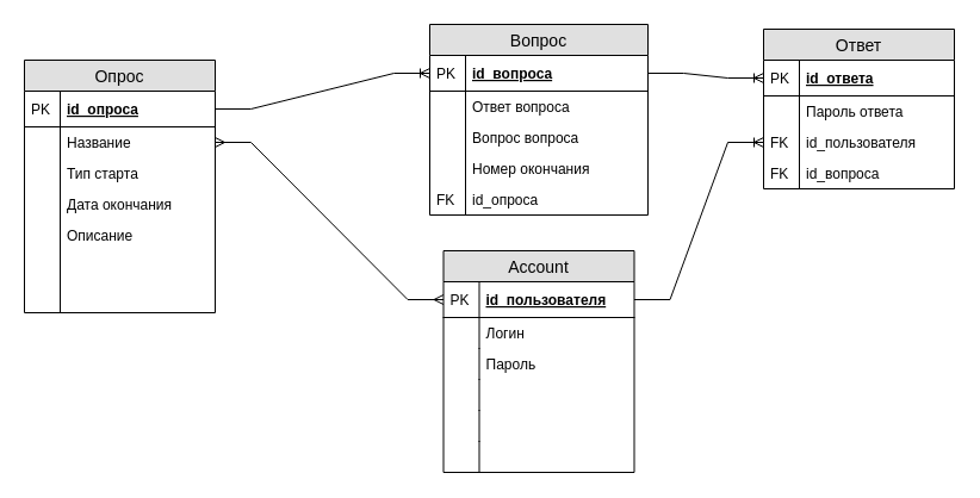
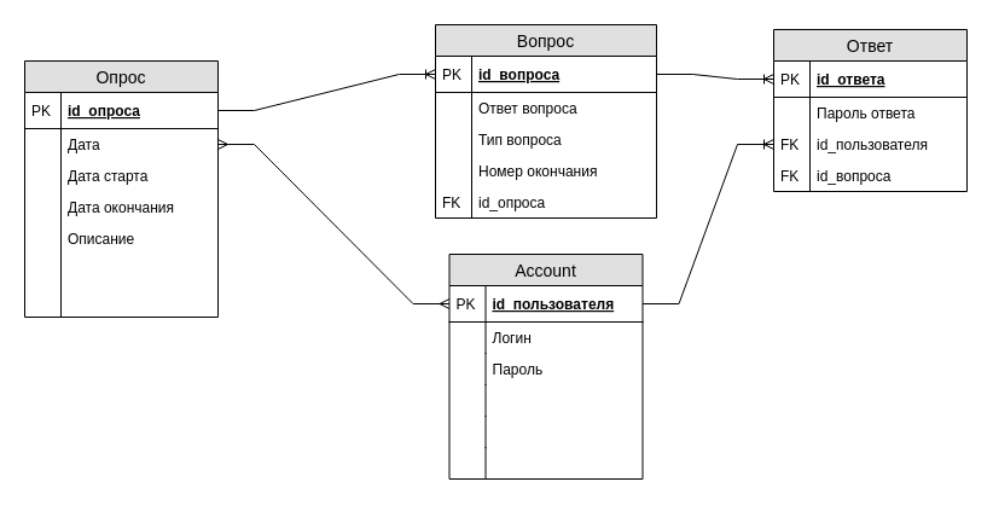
  <mxCell id="0" />
  <mxCell id="1" parent="0" />
  <mxCell id="2" value="Account" style="swimlane;fontStyle=0;childLayout=stackLayout;horizontal=1;startSize=26;fillColor=#e0e0e0;horizontalStack=0;resizeParent=1;resizeParentMax=0;resizeLast=0;collapsible=1;marginBottom=0;swimlaneFillColor=#ffffff;align=center;fontSize=14;" parent="1" vertex="1"><mxGeometry x="371.5" y="210" width="160" height="186" as="geometry" /></mxCell>
  <mxCell id="3" value="id_пользователя" style="shape=partialRectangle;top=0;left=0;right=0;bottom=1;align=left;verticalAlign=middle;fillColor=none;spacingLeft=34;spacingRight=4;overflow=hidden;rotatable=0;points=[[0,0.5],[1,0.5]];portConstraint=eastwest;dropTarget=0;fontStyle=5;fontSize=12;" parent="2" vertex="1"><mxGeometry y="26" width="160" height="30" as="geometry" /></mxCell>
  <mxCell id="4" value="PK" style="shape=partialRectangle;top=0;left=0;bottom=0;fillColor=none;align=left;verticalAlign=middle;spacingLeft=4;spacingRight=4;overflow=hidden;rotatable=0;points=[];portConstraint=eastwest;part=1;fontSize=12;" parent="3" vertex="1" connectable="0"><mxGeometry width="30" height="30" as="geometry" /></mxCell>
  <mxCell id="5" value="Логин" style="shape=partialRectangle;top=0;left=0;right=0;bottom=0;align=left;verticalAlign=top;fillColor=none;spacingLeft=34;spacingRight=4;overflow=hidden;rotatable=0;points=[[0,0.5],[1,0.5]];portConstraint=eastwest;dropTarget=0;fontSize=12;" parent="2" vertex="1"><mxGeometry y="56" width="160" height="26" as="geometry" /></mxCell>
  <mxCell id="6" value="" style="shape=partialRectangle;top=0;left=0;bottom=0;fillColor=none;align=left;verticalAlign=top;spacingLeft=4;spacingRight=4;overflow=hidden;rotatable=0;points=[];portConstraint=eastwest;part=1;fontSize=12;" parent="5" vertex="1" connectable="0"><mxGeometry width="30" height="26" as="geometry" /></mxCell>
  <mxCell id="7" value="Пароль" style="shape=partialRectangle;top=0;left=0;right=0;bottom=0;align=left;verticalAlign=top;fillColor=none;spacingLeft=34;spacingRight=4;overflow=hidden;rotatable=0;points=[[0,0.5],[1,0.5]];portConstraint=eastwest;dropTarget=0;fontSize=12;" parent="2" vertex="1"><mxGeometry y="82" width="160" height="26" as="geometry" /></mxCell>
  <mxCell id="8" value="" style="shape=partialRectangle;top=0;left=0;bottom=0;fillColor=none;align=left;verticalAlign=top;spacingLeft=4;spacingRight=4;overflow=hidden;rotatable=0;points=[];portConstraint=eastwest;part=1;fontSize=12;" parent="7" vertex="1" connectable="0"><mxGeometry width="30" height="26" as="geometry" /></mxCell>
  <mxCell id="9" value="" style="shape=partialRectangle;top=0;left=0;right=0;bottom=0;align=left;verticalAlign=top;fillColor=none;spacingLeft=34;spacingRight=4;overflow=hidden;rotatable=0;points=[[0,0.5],[1,0.5]];portConstraint=eastwest;dropTarget=0;fontSize=12;" parent="2" vertex="1"><mxGeometry y="108" width="160" height="26" as="geometry" /></mxCell>
  <mxCell id="10" value="" style="shape=partialRectangle;top=0;left=0;bottom=0;fillColor=none;align=left;verticalAlign=top;spacingLeft=4;spacingRight=4;overflow=hidden;rotatable=0;points=[];portConstraint=eastwest;part=1;fontSize=12;" parent="9" vertex="1" connectable="0"><mxGeometry width="30" height="26" as="geometry" /></mxCell>
  <mxCell id="11" value="" style="shape=partialRectangle;top=0;left=0;right=0;bottom=0;align=left;verticalAlign=top;fillColor=none;spacingLeft=34;spacingRight=4;overflow=hidden;rotatable=0;points=[[0,0.5],[1,0.5]];portConstraint=eastwest;dropTarget=0;fontSize=12;" parent="2" vertex="1"><mxGeometry y="134" width="160" height="26" as="geometry" /></mxCell>
  <mxCell id="12" value="" style="shape=partialRectangle;top=0;left=0;bottom=0;fillColor=none;align=left;verticalAlign=top;spacingLeft=4;spacingRight=4;overflow=hidden;rotatable=0;points=[];portConstraint=eastwest;part=1;fontSize=12;" parent="11" vertex="1" connectable="0"><mxGeometry width="30" height="26" as="geometry" /></mxCell>
  <mxCell id="13" value="" style="shape=partialRectangle;top=0;left=0;right=0;bottom=0;align=left;verticalAlign=top;fillColor=none;spacingLeft=34;spacingRight=4;overflow=hidden;rotatable=0;points=[[0,0.5],[1,0.5]];portConstraint=eastwest;dropTarget=0;fontSize=12;" parent="2" vertex="1"><mxGeometry y="160" width="160" height="26" as="geometry" /></mxCell>
  <mxCell id="14" value="" style="shape=partialRectangle;top=0;left=0;bottom=0;fillColor=none;align=left;verticalAlign=top;spacingLeft=4;spacingRight=4;overflow=hidden;rotatable=0;points=[];portConstraint=eastwest;part=1;fontSize=12;" parent="13" vertex="1" connectable="0"><mxGeometry width="30" height="26" as="geometry" /></mxCell>
  <mxCell id="15" value="Ответ" style="swimlane;fontStyle=0;childLayout=stackLayout;horizontal=1;startSize=26;fillColor=#e0e0e0;horizontalStack=0;resizeParent=1;resizeParentMax=0;resizeLast=0;collapsible=1;marginBottom=0;swimlaneFillColor=#ffffff;align=center;fontSize=14;" parent="1" vertex="1"><mxGeometry x="640" y="24" width="160" height="134" as="geometry" /></mxCell>
  <mxCell id="16" value="id_ответа" style="shape=partialRectangle;top=0;left=0;right=0;bottom=1;align=left;verticalAlign=middle;fillColor=none;spacingLeft=34;spacingRight=4;overflow=hidden;rotatable=0;points=[[0,0.5],[1,0.5]];portConstraint=eastwest;dropTarget=0;fontStyle=5;fontSize=12;" parent="15" vertex="1"><mxGeometry y="26" width="160" height="30" as="geometry" /></mxCell>
  <mxCell id="17" value="PK" style="shape=partialRectangle;top=0;left=0;bottom=0;fillColor=none;align=left;verticalAlign=middle;spacingLeft=4;spacingRight=4;overflow=hidden;rotatable=0;points=[];portConstraint=eastwest;part=1;fontSize=12;" parent="16" vertex="1" connectable="0"><mxGeometry width="30" height="30" as="geometry" /></mxCell>
  <mxCell id="18" value="Пароль ответа" style="shape=partialRectangle;top=0;left=0;right=0;bottom=0;align=left;verticalAlign=top;fillColor=none;spacingLeft=34;spacingRight=4;overflow=hidden;rotatable=0;points=[[0,0.5],[1,0.5]];portConstraint=eastwest;dropTarget=0;fontSize=12;" parent="15" vertex="1"><mxGeometry y="56" width="160" height="26" as="geometry" /></mxCell>
  <mxCell id="19" value="" style="shape=partialRectangle;top=0;left=0;bottom=0;fillColor=none;align=left;verticalAlign=top;spacingLeft=4;spacingRight=4;overflow=hidden;rotatable=0;points=[];portConstraint=eastwest;part=1;fontSize=12;" parent="18" vertex="1" connectable="0"><mxGeometry width="30" height="26" as="geometry" /></mxCell>
  <mxCell id="20" value="id_пользователя" style="shape=partialRectangle;top=0;left=0;right=0;bottom=0;align=left;verticalAlign=top;fillColor=none;spacingLeft=34;spacingRight=4;overflow=hidden;rotatable=0;points=[[0,0.5],[1,0.5]];portConstraint=eastwest;dropTarget=0;fontSize=12;" parent="15" vertex="1"><mxGeometry y="82" width="160" height="26" as="geometry" /></mxCell>
  <mxCell id="21" value="FK" style="shape=partialRectangle;top=0;left=0;bottom=0;fillColor=none;align=left;verticalAlign=top;spacingLeft=4;spacingRight=4;overflow=hidden;rotatable=0;points=[];portConstraint=eastwest;part=1;fontSize=12;" parent="20" vertex="1" connectable="0"><mxGeometry width="30" height="26" as="geometry" /></mxCell>
  <mxCell id="22" value="id_вопроса" style="shape=partialRectangle;top=0;left=0;right=0;bottom=0;align=left;verticalAlign=top;fillColor=none;spacingLeft=34;spacingRight=4;overflow=hidden;rotatable=0;points=[[0,0.5],[1,0.5]];portConstraint=eastwest;dropTarget=0;fontSize=12;" vertex="1" parent="15"><mxGeometry y="108" width="160" height="26" as="geometry" /></mxCell>
  <mxCell id="23" value="FK" style="shape=partialRectangle;top=0;left=0;bottom=0;fillColor=none;align=left;verticalAlign=top;spacingLeft=4;spacingRight=4;overflow=hidden;rotatable=0;points=[];portConstraint=eastwest;part=1;fontSize=12;" vertex="1" connectable="0" parent="22"><mxGeometry width="30" height="26" as="geometry" /></mxCell>
  <mxCell id="24" value="Опрос" style="swimlane;fontStyle=0;childLayout=stackLayout;horizontal=1;startSize=26;fillColor=#e0e0e0;horizontalStack=0;resizeParent=1;resizeParentMax=0;resizeLast=0;collapsible=1;marginBottom=0;swimlaneFillColor=#ffffff;align=center;fontSize=14;" parent="1" vertex="1"><mxGeometry x="20" y="50" width="160" height="212" as="geometry" /></mxCell>
  <mxCell id="25" value="id_опроса" style="shape=partialRectangle;top=0;left=0;right=0;bottom=1;align=left;verticalAlign=middle;fillColor=none;spacingLeft=34;spacingRight=4;overflow=hidden;rotatable=0;points=[[0,0.5],[1,0.5]];portConstraint=eastwest;dropTarget=0;fontStyle=5;fontSize=12;" parent="24" vertex="1"><mxGeometry y="26" width="160" height="30" as="geometry" /></mxCell>
  <mxCell id="26" value="PK" style="shape=partialRectangle;top=0;left=0;bottom=0;fillColor=none;align=left;verticalAlign=middle;spacingLeft=4;spacingRight=4;overflow=hidden;rotatable=0;points=[];portConstraint=eastwest;part=1;fontSize=12;" parent="25" vertex="1" connectable="0"><mxGeometry width="30" height="30" as="geometry" /></mxCell>
- <mxCell id="27" value="Название" style="shape=partialRectangle;top=0;left=0;right=0;bottom=0;align=left;verticalAlign=top;fillColor=none;spacingLeft=34;spacingRight=4;overflow=hidden;rotatable=0;points=[[0,0.5],[1,0.5]];portConstraint=eastwest;dropTarget=0;fontSize=12;" parent="24" vertex="1"><mxGeometry y="56" width="160" height="26" as="geometry" /></mxCell>
+ <mxCell id="27" value="Дата" style="shape=partialRectangle;top=0;left=0;right=0;bottom=0;align=left;verticalAlign=top;fillColor=none;spacingLeft=34;spacingRight=4;overflow=hidden;rotatable=0;points=[[0,0.5],[1,0.5]];portConstraint=eastwest;dropTarget=0;fontSize=12;" parent="24" vertex="1"><mxGeometry y="56" width="160" height="26" as="geometry" /></mxCell>
  <mxCell id="28" value="" style="shape=partialRectangle;top=0;left=0;bottom=0;fillColor=none;align=left;verticalAlign=top;spacingLeft=4;spacingRight=4;overflow=hidden;rotatable=0;points=[];portConstraint=eastwest;part=1;fontSize=12;" parent="27" vertex="1" connectable="0"><mxGeometry width="30" height="26" as="geometry" /></mxCell>
- <mxCell id="29" value="Тип старта" style="shape=partialRectangle;top=0;left=0;right=0;bottom=0;align=left;verticalAlign=top;fillColor=none;spacingLeft=34;spacingRight=4;overflow=hidden;rotatable=0;points=[[0,0.5],[1,0.5]];portConstraint=eastwest;dropTarget=0;fontSize=12;" parent="24" vertex="1"><mxGeometry y="82" width="160" height="26" as="geometry" /></mxCell>
+ <mxCell id="29" value="Дата старта" style="shape=partialRectangle;top=0;left=0;right=0;bottom=0;align=left;verticalAlign=top;fillColor=none;spacingLeft=34;spacingRight=4;overflow=hidden;rotatable=0;points=[[0,0.5],[1,0.5]];portConstraint=eastwest;dropTarget=0;fontSize=12;" parent="24" vertex="1"><mxGeometry y="82" width="160" height="26" as="geometry" /></mxCell>
  <mxCell id="30" value="" style="shape=partialRectangle;top=0;left=0;bottom=0;fillColor=none;align=left;verticalAlign=top;spacingLeft=4;spacingRight=4;overflow=hidden;rotatable=0;points=[];portConstraint=eastwest;part=1;fontSize=12;" parent="29" vertex="1" connectable="0"><mxGeometry width="30" height="26" as="geometry" /></mxCell>
  <mxCell id="31" value="Дата окончания" style="shape=partialRectangle;top=0;left=0;right=0;bottom=0;align=left;verticalAlign=top;fillColor=none;spacingLeft=34;spacingRight=4;overflow=hidden;rotatable=0;points=[[0,0.5],[1,0.5]];portConstraint=eastwest;dropTarget=0;fontSize=12;" parent="24" vertex="1"><mxGeometry y="108" width="160" height="26" as="geometry" /></mxCell>
  <mxCell id="32" value="" style="shape=partialRectangle;top=0;left=0;bottom=0;fillColor=none;align=left;verticalAlign=top;spacingLeft=4;spacingRight=4;overflow=hidden;rotatable=0;points=[];portConstraint=eastwest;part=1;fontSize=12;" parent="31" vertex="1" connectable="0"><mxGeometry width="30" height="26" as="geometry" /></mxCell>
  <mxCell id="33" value="Описание" style="shape=partialRectangle;top=0;left=0;right=0;bottom=0;align=left;verticalAlign=top;fillColor=none;spacingLeft=34;spacingRight=4;overflow=hidden;rotatable=0;points=[[0,0.5],[1,0.5]];portConstraint=eastwest;dropTarget=0;fontSize=12;" parent="24" vertex="1"><mxGeometry y="134" width="160" height="26" as="geometry" /></mxCell>
  <mxCell id="34" value="" style="shape=partialRectangle;top=0;left=0;bottom=0;fillColor=none;align=left;verticalAlign=top;spacingLeft=4;spacingRight=4;overflow=hidden;rotatable=0;points=[];portConstraint=eastwest;part=1;fontSize=12;" parent="33" vertex="1" connectable="0"><mxGeometry width="30" height="26" as="geometry" /></mxCell>
  <mxCell id="35" value="" style="shape=partialRectangle;top=0;left=0;right=0;bottom=0;align=left;verticalAlign=top;fillColor=none;spacingLeft=34;spacingRight=4;overflow=hidden;rotatable=0;points=[[0,0.5],[1,0.5]];portConstraint=eastwest;dropTarget=0;fontSize=12;" parent="24" vertex="1"><mxGeometry y="160" width="160" height="26" as="geometry" /></mxCell>
  <mxCell id="36" value="" style="shape=partialRectangle;top=0;left=0;bottom=0;fillColor=none;align=left;verticalAlign=top;spacingLeft=4;spacingRight=4;overflow=hidden;rotatable=0;points=[];portConstraint=eastwest;part=1;fontSize=12;" parent="35" vertex="1" connectable="0"><mxGeometry width="30" height="26" as="geometry" /></mxCell>
  <mxCell id="37" value="" style="shape=partialRectangle;top=0;left=0;right=0;bottom=0;align=left;verticalAlign=top;fillColor=none;spacingLeft=34;spacingRight=4;overflow=hidden;rotatable=0;points=[[0,0.5],[1,0.5]];portConstraint=eastwest;dropTarget=0;fontSize=12;" parent="24" vertex="1"><mxGeometry y="186" width="160" height="26" as="geometry" /></mxCell>
  <mxCell id="38" value="" style="shape=partialRectangle;top=0;left=0;bottom=0;fillColor=none;align=left;verticalAlign=top;spacingLeft=4;spacingRight=4;overflow=hidden;rotatable=0;points=[];portConstraint=eastwest;part=1;fontSize=12;" parent="37" vertex="1" connectable="0"><mxGeometry width="30" height="26" as="geometry" /></mxCell>
  <mxCell id="39" value="Вопрос" style="swimlane;fontStyle=0;childLayout=stackLayout;horizontal=1;startSize=26;fillColor=#e0e0e0;horizontalStack=0;resizeParent=1;resizeParentMax=0;resizeLast=0;collapsible=1;marginBottom=0;swimlaneFillColor=#ffffff;align=center;fontSize=14;" parent="1" vertex="1"><mxGeometry x="360" y="20" width="183" height="160" as="geometry" /></mxCell>
  <mxCell id="40" value="id_вопроса" style="shape=partialRectangle;top=0;left=0;right=0;bottom=1;align=left;verticalAlign=middle;fillColor=none;spacingLeft=34;spacingRight=4;overflow=hidden;rotatable=0;points=[[0,0.5],[1,0.5]];portConstraint=eastwest;dropTarget=0;fontStyle=5;fontSize=12;" parent="39" vertex="1"><mxGeometry y="26" width="183" height="30" as="geometry" /></mxCell>
  <mxCell id="41" value="PK" style="shape=partialRectangle;top=0;left=0;bottom=0;fillColor=none;align=left;verticalAlign=middle;spacingLeft=4;spacingRight=4;overflow=hidden;rotatable=0;points=[];portConstraint=eastwest;part=1;fontSize=12;" parent="40" vertex="1" connectable="0"><mxGeometry width="30" height="30" as="geometry" /></mxCell>
  <mxCell id="42" value="Ответ вопроса" style="shape=partialRectangle;top=0;left=0;right=0;bottom=0;align=left;verticalAlign=top;fillColor=none;spacingLeft=34;spacingRight=4;overflow=hidden;rotatable=0;points=[[0,0.5],[1,0.5]];portConstraint=eastwest;dropTarget=0;fontSize=12;" parent="39" vertex="1"><mxGeometry y="56" width="183" height="26" as="geometry" /></mxCell>
  <mxCell id="43" value="" style="shape=partialRectangle;top=0;left=0;bottom=0;fillColor=none;align=left;verticalAlign=top;spacingLeft=4;spacingRight=4;overflow=hidden;rotatable=0;points=[];portConstraint=eastwest;part=1;fontSize=12;" parent="42" vertex="1" connectable="0"><mxGeometry width="30" height="26" as="geometry" /></mxCell>
- <mxCell id="44" value="Вопрос вопроса" style="shape=partialRectangle;top=0;left=0;right=0;bottom=0;align=left;verticalAlign=top;fillColor=none;spacingLeft=34;spacingRight=4;overflow=hidden;rotatable=0;points=[[0,0.5],[1,0.5]];portConstraint=eastwest;dropTarget=0;fontSize=12;" parent="39" vertex="1"><mxGeometry y="82" width="183" height="26" as="geometry" /></mxCell>
+ <mxCell id="44" value="Тип вопроса" style="shape=partialRectangle;top=0;left=0;right=0;bottom=0;align=left;verticalAlign=top;fillColor=none;spacingLeft=34;spacingRight=4;overflow=hidden;rotatable=0;points=[[0,0.5],[1,0.5]];portConstraint=eastwest;dropTarget=0;fontSize=12;" parent="39" vertex="1"><mxGeometry y="82" width="183" height="26" as="geometry" /></mxCell>
  <mxCell id="45" value="" style="shape=partialRectangle;top=0;left=0;bottom=0;fillColor=none;align=left;verticalAlign=top;spacingLeft=4;spacingRight=4;overflow=hidden;rotatable=0;points=[];portConstraint=eastwest;part=1;fontSize=12;" parent="44" vertex="1" connectable="0"><mxGeometry width="30" height="26" as="geometry" /></mxCell>
  <mxCell id="46" value="Номер окончания" style="shape=partialRectangle;top=0;left=0;right=0;bottom=0;align=left;verticalAlign=top;fillColor=none;spacingLeft=34;spacingRight=4;overflow=hidden;rotatable=0;points=[[0,0.5],[1,0.5]];portConstraint=eastwest;dropTarget=0;fontSize=12;" vertex="1" parent="39"><mxGeometry y="108" width="183" height="26" as="geometry" /></mxCell>
  <mxCell id="47" value="" style="shape=partialRectangle;top=0;left=0;bottom=0;fillColor=none;align=left;verticalAlign=top;spacingLeft=4;spacingRight=4;overflow=hidden;rotatable=0;points=[];portConstraint=eastwest;part=1;fontSize=12;" vertex="1" connectable="0" parent="46"><mxGeometry width="30" height="26" as="geometry" /></mxCell>
  <mxCell id="48" value="id_опроса" style="shape=partialRectangle;top=0;left=0;right=0;bottom=0;align=left;verticalAlign=top;fillColor=none;spacingLeft=34;spacingRight=4;overflow=hidden;rotatable=0;points=[[0,0.5],[1,0.5]];portConstraint=eastwest;dropTarget=0;fontSize=12;" parent="39" vertex="1"><mxGeometry y="134" width="183" height="26" as="geometry" /></mxCell>
  <mxCell id="49" value="FK" style="shape=partialRectangle;top=0;left=0;bottom=0;fillColor=none;align=left;verticalAlign=top;spacingLeft=4;spacingRight=4;overflow=hidden;rotatable=0;points=[];portConstraint=eastwest;part=1;fontSize=12;" parent="48" vertex="1" connectable="0"><mxGeometry width="30" height="26" as="geometry" /></mxCell>
  <mxCell id="50" value="" style="edgeStyle=entityRelationEdgeStyle;fontSize=12;html=1;endArrow=ERoneToMany;rounded=0;exitX=1;exitY=0.5;exitDx=0;exitDy=0;entryX=0;entryY=0.5;entryDx=0;entryDy=0;" edge="1" parent="1" source="25" target="40"><mxGeometry width="100" height="100" relative="1" as="geometry"><mxPoint x="350" y="330" as="sourcePoint" /><mxPoint x="450" y="230" as="targetPoint" /></mxGeometry></mxCell>
  <mxCell id="51" value="" style="edgeStyle=entityRelationEdgeStyle;fontSize=12;html=1;endArrow=ERmany;startArrow=ERmany;rounded=0;entryX=0;entryY=0.5;entryDx=0;entryDy=0;exitX=1;exitY=0.5;exitDx=0;exitDy=0;" edge="1" parent="1" source="27" target="3"><mxGeometry width="100" height="100" relative="1" as="geometry"><mxPoint x="260" y="390" as="sourcePoint" /><mxPoint x="360" y="290" as="targetPoint" /></mxGeometry></mxCell>
  <mxCell id="52" value="" style="edgeStyle=entityRelationEdgeStyle;fontSize=12;html=1;endArrow=ERoneToMany;rounded=0;entryX=0;entryY=0.5;entryDx=0;entryDy=0;exitX=1;exitY=0.5;exitDx=0;exitDy=0;" edge="1" parent="1" source="40" target="16"><mxGeometry width="100" height="100" relative="1" as="geometry"><mxPoint x="570" y="200" as="sourcePoint" /><mxPoint x="670" y="150" as="targetPoint" /></mxGeometry></mxCell>
  <mxCell id="53" value="" style="edgeStyle=entityRelationEdgeStyle;fontSize=12;html=1;endArrow=ERoneToMany;rounded=0;exitX=1;exitY=0.5;exitDx=0;exitDy=0;entryX=0;entryY=0.5;entryDx=0;entryDy=0;" edge="1" parent="1" source="3" target="20"><mxGeometry width="100" height="100" relative="1" as="geometry"><mxPoint x="560" y="240" as="sourcePoint" /><mxPoint x="660" y="140" as="targetPoint" /></mxGeometry></mxCell>
